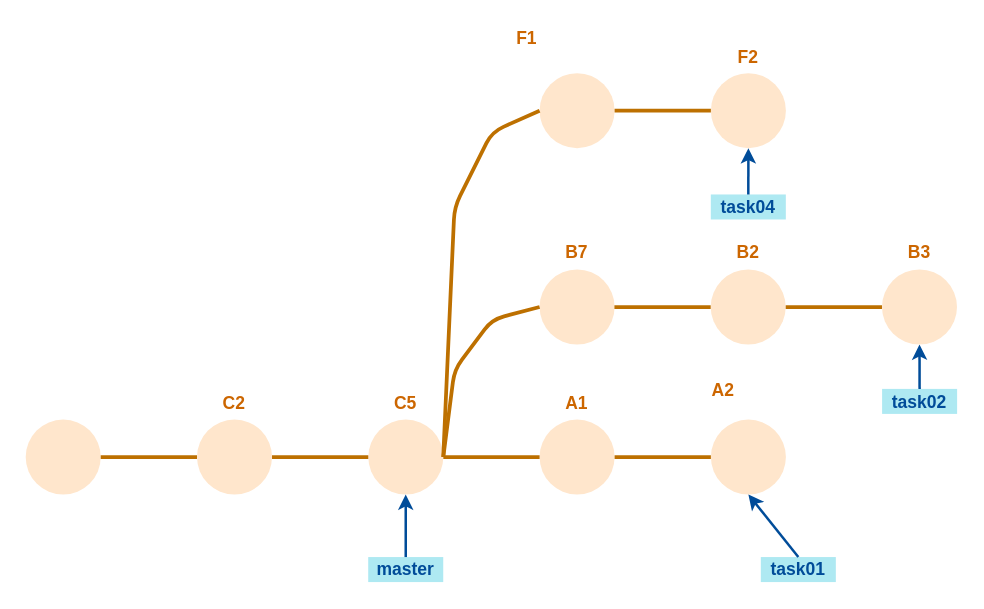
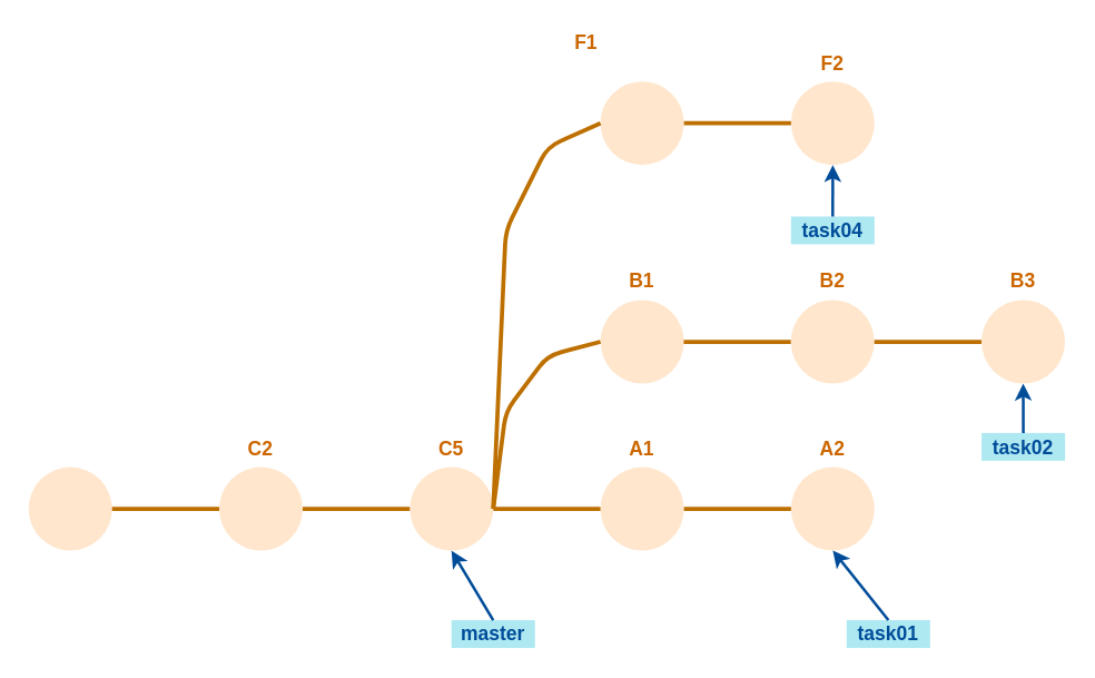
  <mxCell id="0" />
  <mxCell id="1" parent="0" />
  <mxCell id="2" value="" style="ellipse;whiteSpace=wrap;html=1;aspect=fixed;fillColor=#FFE6CC;strokeColor=none;" parent="1" vertex="1"><mxGeometry x="20.059" y="335" width="60" height="60" as="geometry" /></mxCell>
  <mxCell id="3" value="" style="ellipse;whiteSpace=wrap;html=1;aspect=fixed;fillColor=#FFE6CC;strokeColor=none;" parent="1" vertex="1"><mxGeometry x="157.059" y="335" width="60" height="60" as="geometry" /></mxCell>
  <mxCell id="4" value="" style="endArrow=none;html=1;entryX=1;entryY=0.5;entryDx=0;entryDy=0;exitX=0;exitY=0.5;exitDx=0;exitDy=0;endFill=0;fillColor=#f0a30a;strokeColor=#BD7000;strokeWidth=3;" parent="1" source="3" target="2" edge="1"><mxGeometry width="50" height="50" relative="1" as="geometry"><mxPoint x="20.059" y="485" as="sourcePoint" /><mxPoint x="70.059" y="435" as="targetPoint" /></mxGeometry></mxCell>
  <mxCell id="5" value="C2" style="text;html=1;strokeColor=none;fillColor=none;align=center;verticalAlign=middle;whiteSpace=wrap;rounded=0;fontStyle=1;fontSize=14;fontColor=#CC6600;" parent="1" vertex="1"><mxGeometry x="167.059" y="312" width="40" height="20" as="geometry" /></mxCell>
  <mxCell id="6" value="" style="ellipse;whiteSpace=wrap;html=1;aspect=fixed;fillColor=#FFE6CC;strokeColor=none;" parent="1" vertex="1"><mxGeometry x="294.059" y="335" width="60" height="60" as="geometry" /></mxCell>
  <mxCell id="7" value="" style="endArrow=none;html=1;entryX=1;entryY=0.5;entryDx=0;entryDy=0;exitX=0;exitY=0.5;exitDx=0;exitDy=0;endFill=0;fillColor=#f0a30a;strokeColor=#BD7000;strokeWidth=3;" parent="1" source="6" edge="1"><mxGeometry width="50" height="50" relative="1" as="geometry"><mxPoint x="157.059" y="485" as="sourcePoint" /><mxPoint x="217.059" y="365" as="targetPoint" /></mxGeometry></mxCell>
  <mxCell id="8" value="C5" style="text;html=1;strokeColor=none;fillColor=none;align=center;verticalAlign=middle;whiteSpace=wrap;rounded=0;fontStyle=1;fontSize=14;fontColor=#CC6600;" parent="1" vertex="1"><mxGeometry x="304.059" y="312" width="40" height="20" as="geometry" /></mxCell>
- <mxCell id="9" value="master" style="text;html=1;strokeColor=none;fillColor=#AEE9F2;align=center;verticalAlign=middle;whiteSpace=wrap;rounded=0;fontStyle=1;fontSize=14;fontColor=#004C99;" parent="1" vertex="1"><mxGeometry x="294" y="445" width="60" height="20" as="geometry" /></mxCell>
+ <mxCell id="9" value="master" style="text;html=1;strokeColor=none;fillColor=#AEE9F2;align=center;verticalAlign=middle;whiteSpace=wrap;rounded=0;fontStyle=1;fontSize=14;fontColor=#004C99;" parent="1" vertex="1"><mxGeometry x="324" y="445" width="60" height="20" as="geometry" /></mxCell>
  <mxCell id="10" value="" style="endArrow=classic;html=1;strokeColor=#004C99;fillColor=#FFB366;fontColor=#07733D;exitX=0.5;exitY=0;exitDx=0;exitDy=0;entryX=0.5;entryY=1;entryDx=0;entryDy=0;strokeWidth=2;" parent="1" source="9" edge="1"><mxGeometry width="50" height="50" relative="1" as="geometry"><mxPoint x="334" y="285" as="sourcePoint" /><mxPoint x="324" y="395" as="targetPoint" /></mxGeometry></mxCell>
  <mxCell id="11" value="" style="ellipse;whiteSpace=wrap;html=1;aspect=fixed;fillColor=#FFE6CC;strokeColor=none;" parent="1" vertex="1"><mxGeometry x="431.059" y="335" width="60" height="60" as="geometry" /></mxCell>
  <mxCell id="12" value="" style="endArrow=none;html=1;entryX=1;entryY=0.5;entryDx=0;entryDy=0;exitX=0;exitY=0.5;exitDx=0;exitDy=0;endFill=0;fillColor=#f0a30a;strokeColor=#BD7000;strokeWidth=3;" parent="1" source="11" edge="1"><mxGeometry width="50" height="50" relative="1" as="geometry"><mxPoint x="294.059" y="485" as="sourcePoint" /><mxPoint x="354.059" y="365" as="targetPoint" /></mxGeometry></mxCell>
  <mxCell id="13" value="A1" style="text;html=1;strokeColor=none;fillColor=none;align=center;verticalAlign=middle;whiteSpace=wrap;rounded=0;fontStyle=1;fontSize=14;fontColor=#CC6600;" parent="1" vertex="1"><mxGeometry x="441.059" y="312" width="40" height="20" as="geometry" /></mxCell>
  <mxCell id="14" value="" style="ellipse;whiteSpace=wrap;html=1;aspect=fixed;fillColor=#FFE6CC;strokeColor=none;" parent="1" vertex="1"><mxGeometry x="431.059" y="215" width="60" height="60" as="geometry" /></mxCell>
  <mxCell id="15" value="B2" style="text;html=1;strokeColor=none;fillColor=none;align=center;verticalAlign=middle;whiteSpace=wrap;rounded=0;fontStyle=1;fontSize=14;fontColor=#CC6600;" parent="1" vertex="1"><mxGeometry x="578.059" y="191" width="40" height="20" as="geometry" /></mxCell>
  <mxCell id="16" value="" style="endArrow=none;html=1;entryX=1;entryY=0.5;entryDx=0;entryDy=0;exitX=0;exitY=0.5;exitDx=0;exitDy=0;endFill=0;fillColor=#f0a30a;strokeColor=#BD7000;strokeWidth=3;" parent="1" source="14" edge="1"><mxGeometry width="50" height="50" relative="1" as="geometry"><mxPoint x="441.059" y="375" as="sourcePoint" /><mxPoint x="354.059" y="365" as="targetPoint" /><Array as="points"><mxPoint x="393" y="255" /><mxPoint x="363" y="295" /></Array></mxGeometry></mxCell>
  <mxCell id="17" value="" style="ellipse;whiteSpace=wrap;html=1;aspect=fixed;fillColor=#FFE6CC;strokeColor=none;" parent="1" vertex="1"><mxGeometry x="567.912" y="215" width="60" height="60" as="geometry" /></mxCell>
  <mxCell id="18" value="" style="endArrow=none;html=1;entryX=1;entryY=0.5;entryDx=0;entryDy=0;exitX=0;exitY=0.5;exitDx=0;exitDy=0;endFill=0;fillColor=#f0a30a;strokeColor=#BD7000;strokeWidth=3;" parent="1" source="17" edge="1"><mxGeometry width="50" height="50" relative="1" as="geometry"><mxPoint x="430.912" y="365" as="sourcePoint" /><mxPoint x="490.912" y="245" as="targetPoint" /></mxGeometry></mxCell>
- <mxCell id="19" value="B7" style="text;html=1;strokeColor=none;fillColor=none;align=center;verticalAlign=middle;whiteSpace=wrap;rounded=0;fontStyle=1;fontSize=14;fontColor=#CC6600;" parent="1" vertex="1"><mxGeometry x="440.912" y="191" width="40" height="20" as="geometry" /></mxCell>
+ <mxCell id="19" value="B1" style="text;html=1;strokeColor=none;fillColor=none;align=center;verticalAlign=middle;whiteSpace=wrap;rounded=0;fontStyle=1;fontSize=14;fontColor=#CC6600;" parent="1" vertex="1"><mxGeometry x="440.912" y="191" width="40" height="20" as="geometry" /></mxCell>
  <mxCell id="20" value="task02" style="text;html=1;strokeColor=none;fillColor=#AEE9F2;align=center;verticalAlign=middle;whiteSpace=wrap;rounded=0;fontStyle=1;fontSize=14;fontColor=#004C99;labelBorderColor=none;" parent="1" vertex="1"><mxGeometry x="705" y="310.5" width="60" height="20" as="geometry" /></mxCell>
  <mxCell id="21" value="B3" style="text;html=1;strokeColor=none;fillColor=none;align=center;verticalAlign=middle;whiteSpace=wrap;rounded=0;fontStyle=1;fontSize=14;fontColor=#CC6600;" parent="1" vertex="1"><mxGeometry x="715.059" y="191" width="40" height="20" as="geometry" /></mxCell>
  <mxCell id="22" value="" style="endArrow=classic;html=1;strokeColor=#004C99;fillColor=#FFB366;fontColor=#07733D;exitX=0.5;exitY=0;exitDx=0;exitDy=0;strokeWidth=2;entryX=0.5;entryY=1;entryDx=0;entryDy=0;" parent="1" source="20" edge="1" target="23"><mxGeometry width="50" height="50" relative="1" as="geometry"><mxPoint x="608" y="455" as="sourcePoint" /><mxPoint x="735.059" y="255" as="targetPoint" /></mxGeometry></mxCell>
  <mxCell id="23" value="" style="ellipse;whiteSpace=wrap;html=1;aspect=fixed;fillColor=#FFE6CC;strokeColor=none;" parent="1" vertex="1"><mxGeometry x="704.912" y="215" width="60" height="60" as="geometry" /></mxCell>
  <mxCell id="24" value="" style="endArrow=none;html=1;entryX=1;entryY=0.5;entryDx=0;entryDy=0;exitX=0;exitY=0.5;exitDx=0;exitDy=0;endFill=0;fillColor=#f0a30a;strokeColor=#BD7000;strokeWidth=3;" parent="1" source="23" edge="1"><mxGeometry width="50" height="50" relative="1" as="geometry"><mxPoint x="567.912" y="365" as="sourcePoint" /><mxPoint x="627.912" y="245" as="targetPoint" /></mxGeometry></mxCell>
  <mxCell id="25" value="task01" style="text;html=1;strokeColor=none;fillColor=#AEE9F2;align=center;verticalAlign=middle;whiteSpace=wrap;rounded=0;fontStyle=1;fontSize=14;fontColor=#004C99;labelBorderColor=none;" parent="1" vertex="1"><mxGeometry x="608" y="445" width="60" height="20" as="geometry" /></mxCell>
  <mxCell id="26" value="" style="ellipse;whiteSpace=wrap;html=1;aspect=fixed;fillColor=#FFE6CC;strokeColor=none;" parent="1" vertex="1"><mxGeometry x="568.059" y="335" width="60" height="60" as="geometry" /></mxCell>
  <mxCell id="27" value="" style="endArrow=none;html=1;entryX=1;entryY=0.5;entryDx=0;entryDy=0;exitX=0;exitY=0.5;exitDx=0;exitDy=0;endFill=0;fillColor=#f0a30a;strokeColor=#BD7000;strokeWidth=3;" parent="1" source="26" edge="1"><mxGeometry width="50" height="50" relative="1" as="geometry"><mxPoint x="431.059" y="485" as="sourcePoint" /><mxPoint x="491.059" y="365" as="targetPoint" /></mxGeometry></mxCell>
- <mxCell id="28" value="A2" style="text;html=1;strokeColor=none;fillColor=none;align=center;verticalAlign=middle;whiteSpace=wrap;rounded=0;fontStyle=1;fontSize=14;fontColor=#CC6600;" parent="1" vertex="1"><mxGeometry x="558.059" y="302" width="40" height="20" as="geometry" /></mxCell>
+ <mxCell id="28" value="A2" style="text;html=1;strokeColor=none;fillColor=none;align=center;verticalAlign=middle;whiteSpace=wrap;rounded=0;fontStyle=1;fontSize=14;fontColor=#CC6600;" parent="1" vertex="1"><mxGeometry x="578.059" y="312" width="40" height="20" as="geometry" /></mxCell>
  <mxCell id="29" value="" style="endArrow=classic;html=1;strokeColor=#004C99;fillColor=#FFB366;fontColor=#07733D;exitX=0.5;exitY=0;exitDx=0;exitDy=0;entryX=0.5;entryY=1;entryDx=0;entryDy=0;strokeWidth=2;" parent="1" source="25" target="26" edge="1"><mxGeometry width="50" height="50" relative="1" as="geometry"><mxPoint x="471" y="455" as="sourcePoint" /><mxPoint x="471" y="405" as="targetPoint" /></mxGeometry></mxCell>
  <mxCell id="30" value="" style="ellipse;whiteSpace=wrap;html=1;aspect=fixed;fillColor=#FFE6CC;strokeColor=none;" vertex="1" parent="1"><mxGeometry x="431.059" y="58" width="60" height="60" as="geometry" /></mxCell>
  <mxCell id="31" value="F1" style="text;html=1;strokeColor=none;fillColor=none;align=center;verticalAlign=middle;whiteSpace=wrap;rounded=0;fontStyle=1;fontSize=14;fontColor=#CC6600;" vertex="1" parent="1"><mxGeometry x="401.059" y="20" width="40" height="20" as="geometry" /></mxCell>
  <mxCell id="32" value="task04" style="text;html=1;strokeColor=none;fillColor=#AEE9F2;align=center;verticalAlign=middle;whiteSpace=wrap;rounded=0;fontStyle=1;fontSize=14;fontColor=#004C99;labelBorderColor=none;" vertex="1" parent="1"><mxGeometry x="568" y="155" width="60" height="20" as="geometry" /></mxCell>
  <mxCell id="33" value="" style="ellipse;whiteSpace=wrap;html=1;aspect=fixed;fillColor=#FFE6CC;strokeColor=none;" vertex="1" parent="1"><mxGeometry x="568.059" y="58" width="60" height="60" as="geometry" /></mxCell>
  <mxCell id="34" value="" style="endArrow=none;html=1;entryX=1;entryY=0.5;entryDx=0;entryDy=0;exitX=0;exitY=0.5;exitDx=0;exitDy=0;endFill=0;fillColor=#f0a30a;strokeColor=#BD7000;strokeWidth=3;" edge="1" parent="1" source="33"><mxGeometry width="50" height="50" relative="1" as="geometry"><mxPoint x="431.059" y="208" as="sourcePoint" /><mxPoint x="491.059" y="88" as="targetPoint" /></mxGeometry></mxCell>
  <mxCell id="35" value="F2" style="text;html=1;strokeColor=none;fillColor=none;align=center;verticalAlign=middle;whiteSpace=wrap;rounded=0;fontStyle=1;fontSize=14;fontColor=#CC6600;" vertex="1" parent="1"><mxGeometry x="578.059" y="35" width="40" height="20" as="geometry" /></mxCell>
  <mxCell id="36" value="" style="endArrow=classic;html=1;strokeColor=#004C99;fillColor=#FFB366;fontColor=#07733D;exitX=0.5;exitY=0;exitDx=0;exitDy=0;entryX=0.5;entryY=1;entryDx=0;entryDy=0;strokeWidth=2;" edge="1" parent="1" source="32" target="33"><mxGeometry width="50" height="50" relative="1" as="geometry"><mxPoint x="471" y="178" as="sourcePoint" /><mxPoint x="471" y="128" as="targetPoint" /></mxGeometry></mxCell>
  <mxCell id="37" value="" style="endArrow=none;html=1;exitX=0;exitY=0.5;exitDx=0;exitDy=0;endFill=0;fillColor=#f0a30a;strokeColor=#BD7000;strokeWidth=3;" edge="1" parent="1" source="30"><mxGeometry width="50" height="50" relative="1" as="geometry"><mxPoint x="431.059" y="48" as="sourcePoint" /><mxPoint x="354" y="365" as="targetPoint" /><Array as="points"><mxPoint x="393" y="105" /><mxPoint x="363" y="165" /></Array></mxGeometry></mxCell>
